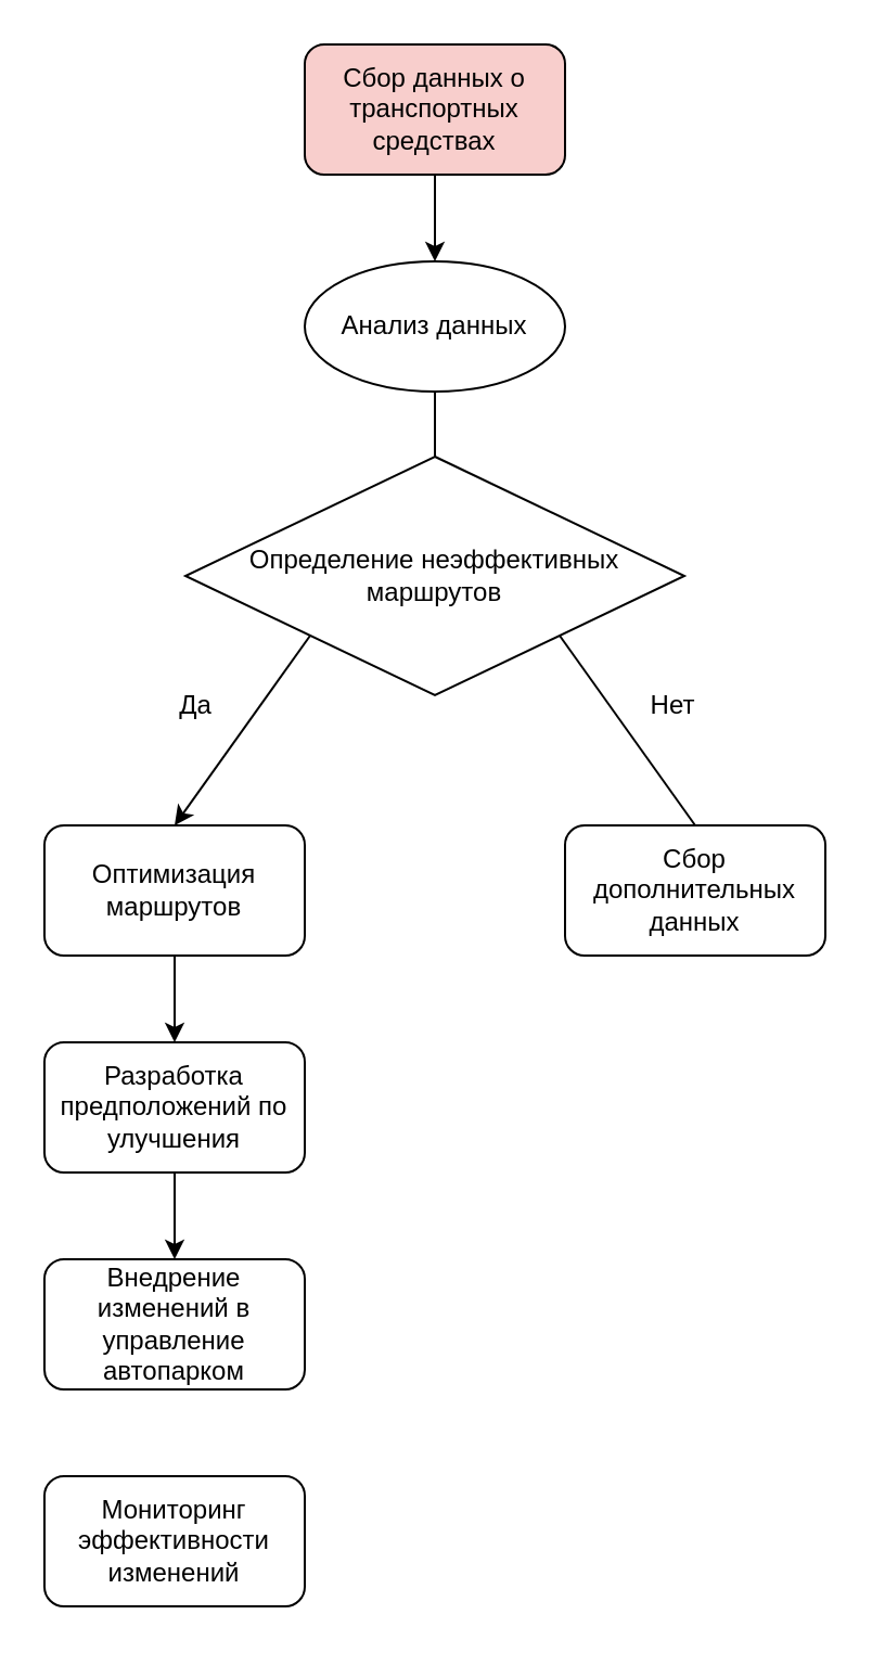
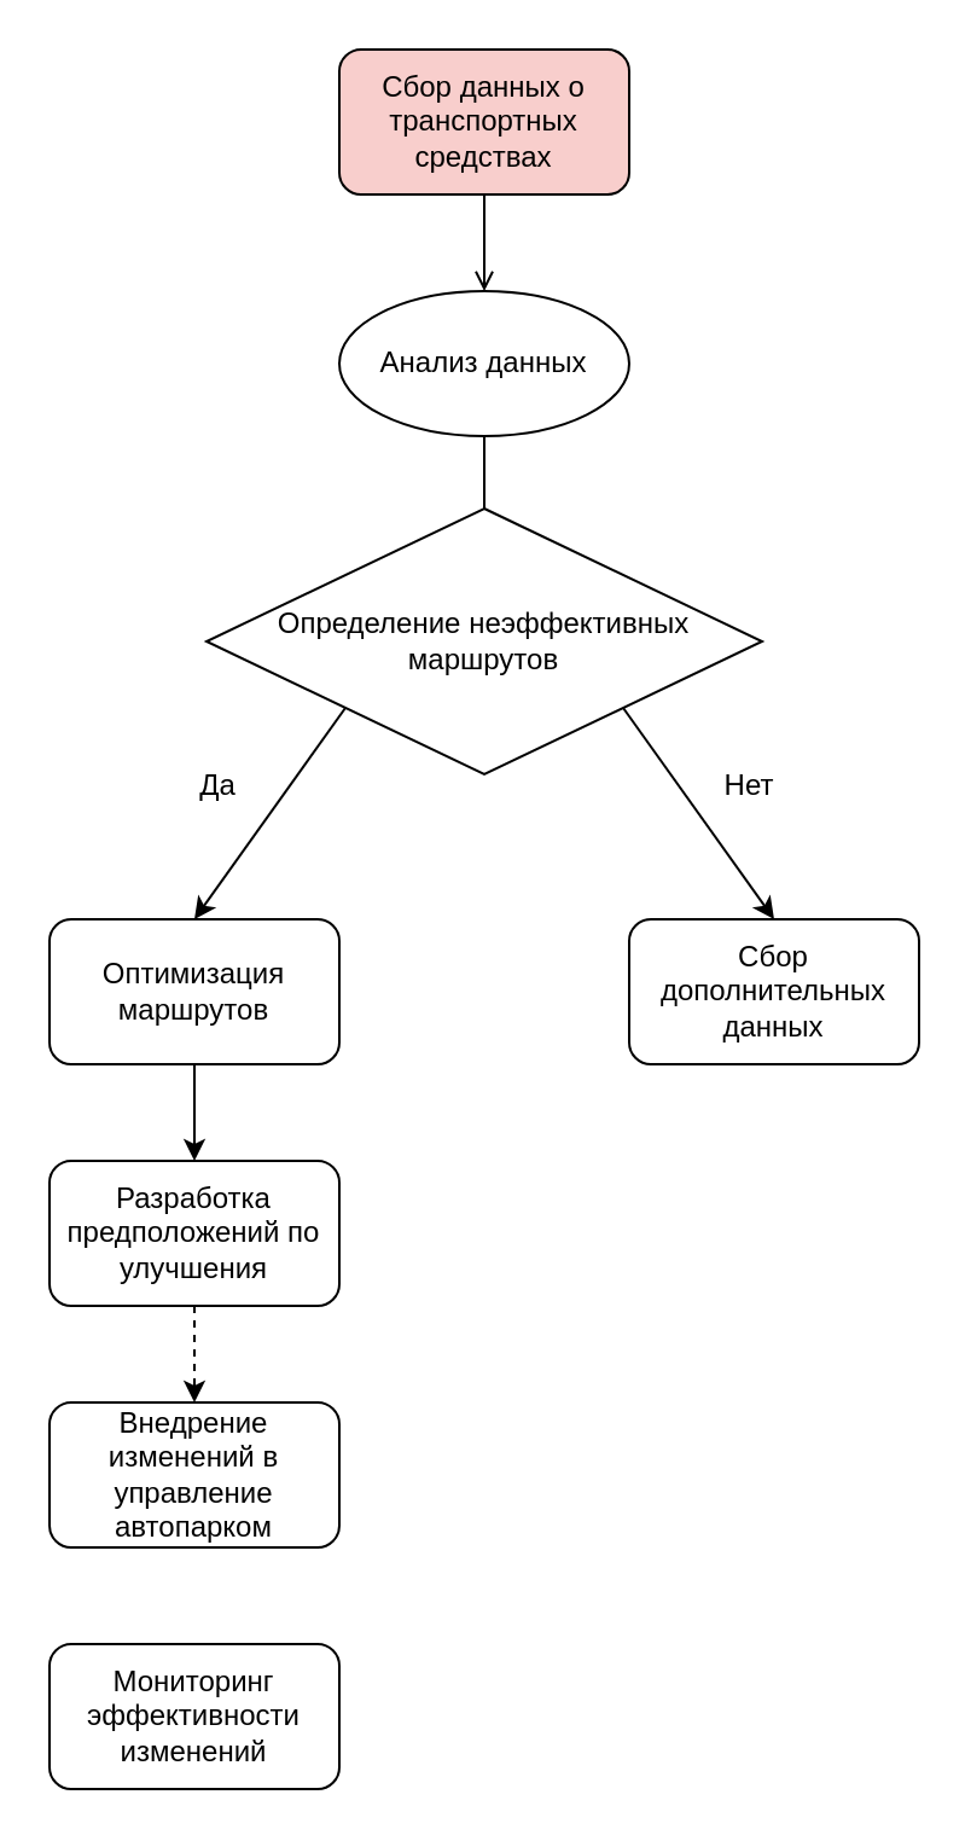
  <mxCell id="0" />
  <mxCell id="1" parent="0" />
  <mxCell id="2" value="Сбор данных о транспортных средствах" style="rounded=1;whiteSpace=wrap;html=1;fillColor=#f8cecc;" vertex="1" parent="1"><mxGeometry x="140" y="20" width="120" height="60" as="geometry" /></mxCell>
  <mxCell id="3" value="Анализ данных" style="ellipse;whiteSpace=wrap;html=1;" vertex="1" parent="1"><mxGeometry x="140" y="120" width="120" height="60" as="geometry" /></mxCell>
  <mxCell id="4" value="Определение неэффективных маршрутов" style="rhombus;whiteSpace=wrap;html=1;" vertex="1" parent="1"><mxGeometry x="85" y="210" width="230" height="110" as="geometry" /></mxCell>
  <mxCell id="5" value="Сбор дополнительных данных" style="rounded=1;whiteSpace=wrap;html=1;" vertex="1" parent="1"><mxGeometry x="260" y="380" width="120" height="60" as="geometry" /></mxCell>
  <mxCell id="6" value="Оптимизация маршрутов" style="rounded=1;whiteSpace=wrap;html=1;" vertex="1" parent="1"><mxGeometry x="20" y="380" width="120" height="60" as="geometry" /></mxCell>
  <mxCell id="7" value="Разработка предположений по улучшения" style="rounded=1;whiteSpace=wrap;html=1;" vertex="1" parent="1"><mxGeometry x="20" y="480" width="120" height="60" as="geometry" /></mxCell>
  <mxCell id="8" value="Внедрение изменений в управление автопарком" style="rounded=1;whiteSpace=wrap;html=1;" vertex="1" parent="1"><mxGeometry x="20" y="580" width="120" height="60" as="geometry" /></mxCell>
  <mxCell id="9" value="Мониторинг эффективности изменений" style="rounded=1;whiteSpace=wrap;html=1;" vertex="1" parent="1"><mxGeometry x="20" y="680" width="120" height="60" as="geometry" /></mxCell>
- <mxCell id="10" value="" style="endArrow=classic;html=1;rounded=0;exitX=0.5;exitY=1;exitDx=0;exitDy=0;entryX=0.5;entryY=0;entryDx=0;entryDy=0;" edge="1" parent="1" source="2" target="3"><mxGeometry width="50" height="50" relative="1" as="geometry"><mxPoint x="10" y="360" as="sourcePoint" /><mxPoint x="60" y="310" as="targetPoint" /></mxGeometry></mxCell>
+ <mxCell id="10" value="" style="endArrow=open;html=1;rounded=0;exitX=0.5;exitY=1;exitDx=0;exitDy=0;entryX=0.5;entryY=0;entryDx=0;entryDy=0;" edge="1" parent="1" source="2" target="3"><mxGeometry width="50" height="50" relative="1" as="geometry"><mxPoint x="10" y="360" as="sourcePoint" /><mxPoint x="60" y="310" as="targetPoint" /></mxGeometry></mxCell>
  <mxCell id="11" value="Да" style="text;html=1;strokeColor=none;fillColor=none;align=center;verticalAlign=middle;whiteSpace=wrap;rounded=0;" vertex="1" parent="1"><mxGeometry x="60" y="310" width="60" height="30" as="geometry" /></mxCell>
  <mxCell id="12" value="Нет" style="text;html=1;strokeColor=none;fillColor=none;align=center;verticalAlign=middle;whiteSpace=wrap;rounded=0;" vertex="1" parent="1"><mxGeometry x="280" y="310" width="60" height="30" as="geometry" /></mxCell>
  <mxCell id="13" value="" style="endArrow=none;html=1;rounded=0;exitX=0.5;exitY=1;exitDx=0;exitDy=0;entryX=0.5;entryY=0;entryDx=0;entryDy=0;" edge="1" parent="1" source="3" target="4"><mxGeometry width="50" height="50" relative="1" as="geometry"><mxPoint x="170" y="530" as="sourcePoint" /><mxPoint x="220" y="480" as="targetPoint" /></mxGeometry></mxCell>
  <mxCell id="14" value="" style="endArrow=classic;html=1;rounded=0;exitX=0;exitY=1;exitDx=0;exitDy=0;entryX=0.5;entryY=0;entryDx=0;entryDy=0;" edge="1" parent="1" source="4" target="6"><mxGeometry width="50" height="50" relative="1" as="geometry"><mxPoint x="170" y="530" as="sourcePoint" /><mxPoint x="220" y="480" as="targetPoint" /></mxGeometry></mxCell>
- <mxCell id="15" value="" style="endArrow=none;html=1;rounded=0;exitX=1;exitY=1;exitDx=0;exitDy=0;entryX=0.5;entryY=0;entryDx=0;entryDy=0;" edge="1" parent="1" source="4" target="5"><mxGeometry width="50" height="50" relative="1" as="geometry"><mxPoint x="170" y="530" as="sourcePoint" /><mxPoint x="220" y="480" as="targetPoint" /></mxGeometry></mxCell>
+ <mxCell id="15" value="" style="endArrow=classic;html=1;rounded=0;exitX=1;exitY=1;exitDx=0;exitDy=0;entryX=0.5;entryY=0;entryDx=0;entryDy=0;" edge="1" parent="1" source="4" target="5"><mxGeometry width="50" height="50" relative="1" as="geometry"><mxPoint x="170" y="530" as="sourcePoint" /><mxPoint x="220" y="480" as="targetPoint" /></mxGeometry></mxCell>
  <mxCell id="16" value="" style="endArrow=classic;html=1;rounded=0;exitX=0.5;exitY=1;exitDx=0;exitDy=0;entryX=0.5;entryY=0;entryDx=0;entryDy=0;" edge="1" parent="1" source="6" target="7"><mxGeometry width="50" height="50" relative="1" as="geometry"><mxPoint x="170" y="530" as="sourcePoint" /><mxPoint x="220" y="480" as="targetPoint" /></mxGeometry></mxCell>
- <mxCell id="17" value="" style="endArrow=classic;html=1;rounded=0;exitX=0.5;exitY=1;exitDx=0;exitDy=0;entryX=0.5;entryY=0;entryDx=0;entryDy=0;" edge="1" parent="1" source="7" target="8"><mxGeometry width="50" height="50" relative="1" as="geometry"><mxPoint x="170" y="530" as="sourcePoint" /><mxPoint x="220" y="480" as="targetPoint" /></mxGeometry></mxCell>
+ <mxCell id="17" value="" style="endArrow=classic;html=1;rounded=0;exitX=0.5;exitY=1;exitDx=0;exitDy=0;entryX=0.5;entryY=0;entryDx=0;entryDy=0;dashed=1;" edge="1" parent="1" source="7" target="8"><mxGeometry width="50" height="50" relative="1" as="geometry"><mxPoint x="170" y="530" as="sourcePoint" /><mxPoint x="220" y="480" as="targetPoint" /></mxGeometry></mxCell>
